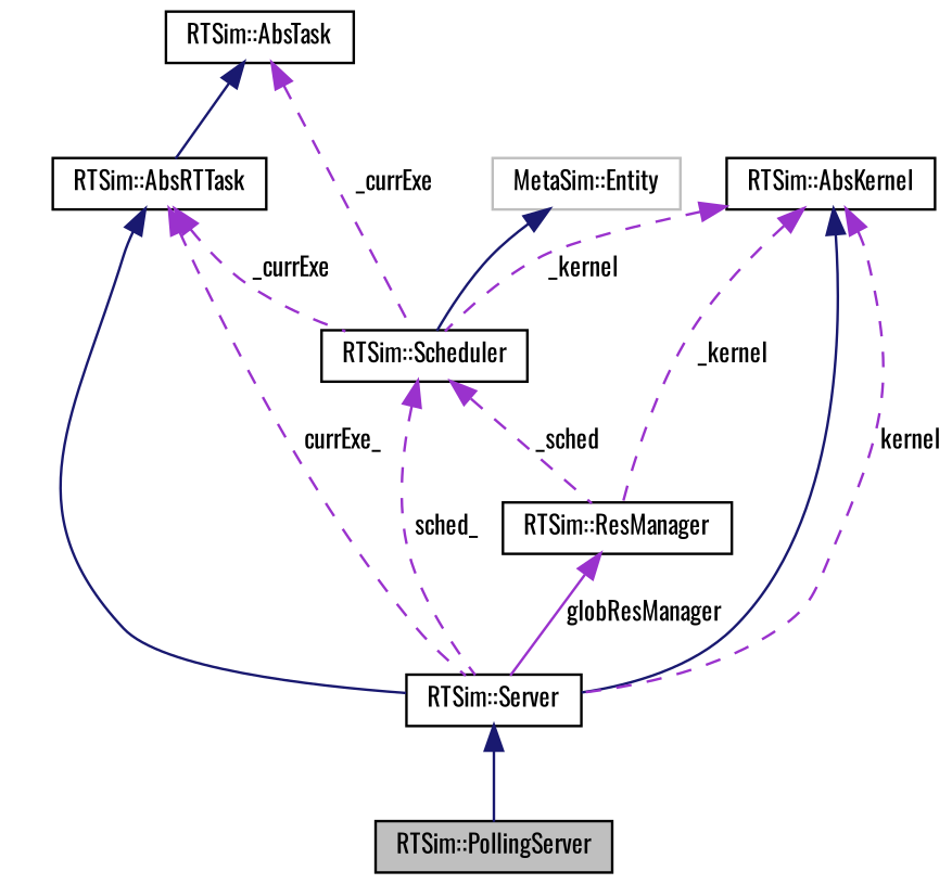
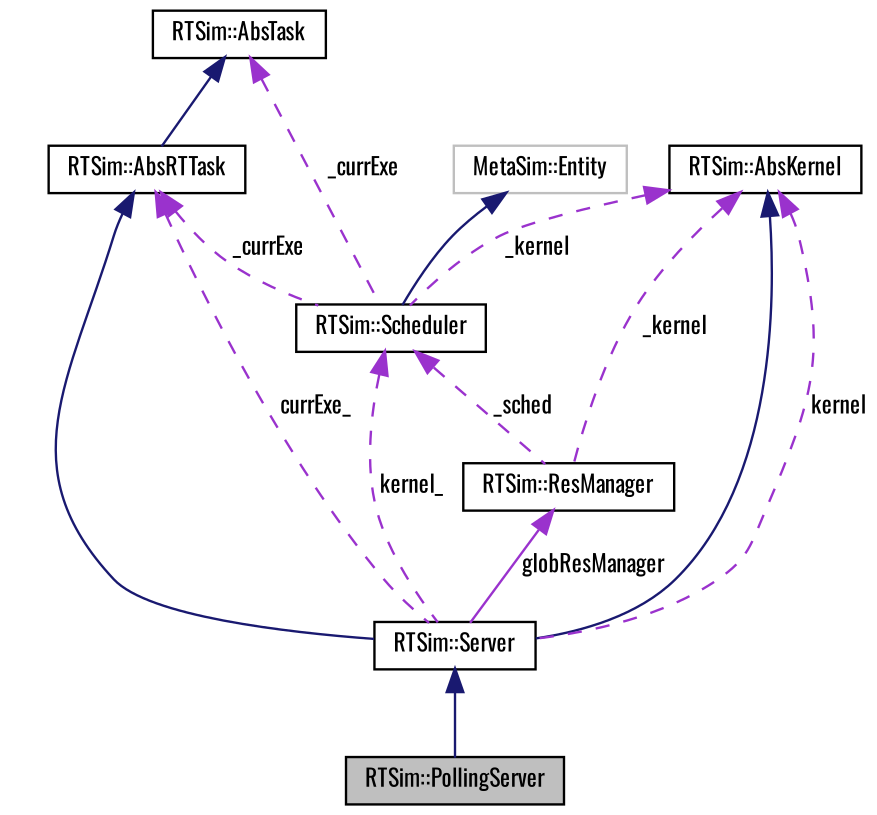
  digraph {
    fontname=Oswald
    node [color=black fillcolor=white fontname=Oswald fontsize=10 shape=record style=filled]
    edge [color=darkorchid3 dir=back fontname=Oswald fontsize=10 labelfontname=Helvetica labelfontsize=10 style=dashed]
    n1 [fillcolor=grey75 fontcolor=black height=0.2 label="RTSim::PollingServer" width=0.4]
    n2 [height=0.2 label="RTSim::Server" width=0.4]
    n3 [height=0.2 label="RTSim::AbsRTTask" width=0.4]
    n4 [height=0.2 label="RTSim::Scheduler" width=0.4]
    n5 [height=0.2 label="RTSim::ResManager" width=0.4]
    n6 [height=0.2 label="RTSim::AbsTask" width=0.4]
    n7 [height=0.2 label="RTSim::AbsKernel" width=0.4]
    n8 [color=grey75 height=0.2 label="MetaSim::Entity" width=0.4]
    n2 -> n1 [color=midnightblue style=solid]
    n3 -> n2 [color=midnightblue style=solid]
    n3 -> n2 [label=" currExe_"]
    n3 -> n4 [label=" _currExe"]
-   n4 -> n2 [label=" sched_"]
+   n4 -> n2 [label=" kernel_"]
    n4 -> n5 [label=" _sched"]
    n5 -> n2 [label=" globResManager" style=solid]
    n6 -> n3 [color=midnightblue style=solid]
    n6 -> n4 [label=" _currExe"]
    n7 -> n2 [color=midnightblue style=solid]
    n7 -> n2 [label=" kernel"]
    n7 -> n4 [label=" _kernel"]
    n7 -> n5 [label=" _kernel"]
    n8 -> n4 [color=midnightblue style=solid]
  }
